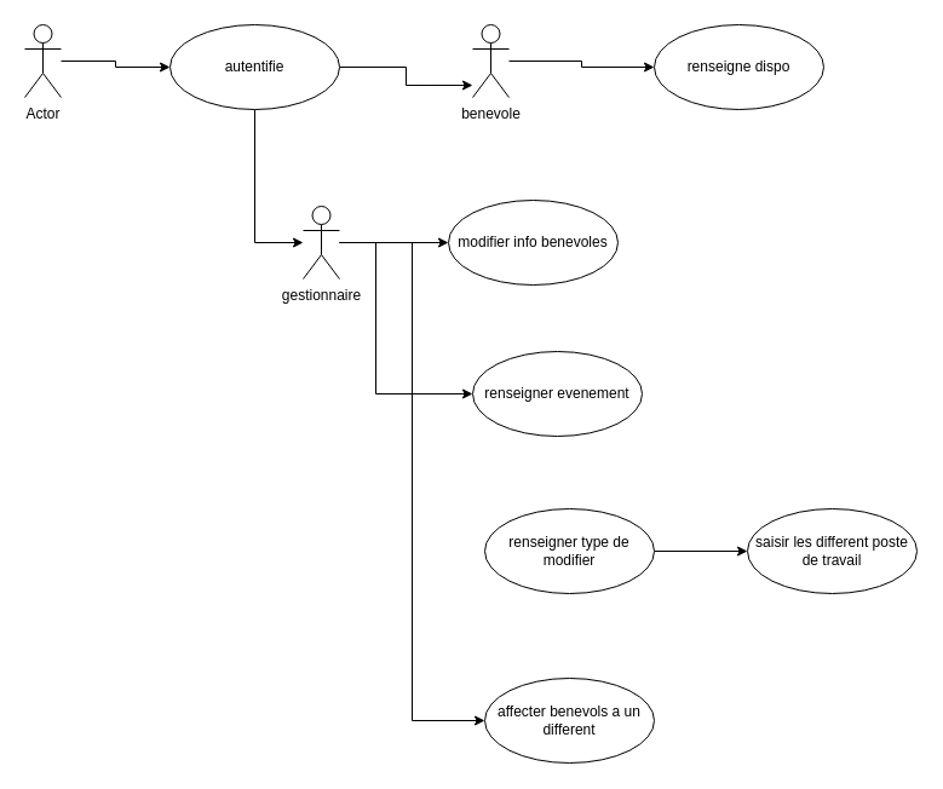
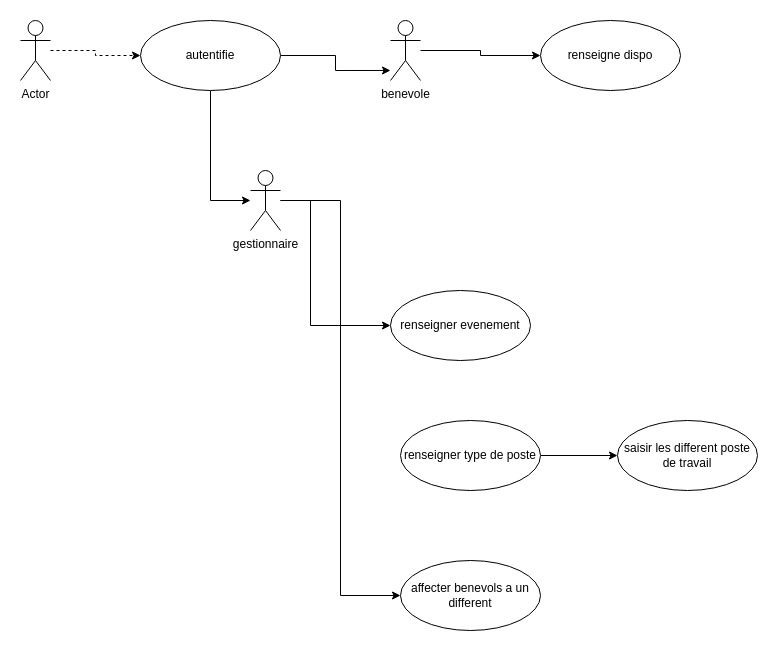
  <mxCell id="0" />
  <mxCell id="1" parent="0" />
- <mxCell id="2" style="edgeStyle=orthogonalEdgeStyle;rounded=0;orthogonalLoop=1;jettySize=auto;html=1;entryX=0;entryY=0.5;entryDx=0;entryDy=0;" parent="1" source="3" target="6" edge="1"><mxGeometry relative="1" as="geometry" /></mxCell>
+ <mxCell id="2" style="edgeStyle=orthogonalEdgeStyle;rounded=0;orthogonalLoop=1;jettySize=auto;html=1;entryX=0;entryY=0.5;entryDx=0;entryDy=0;dashed=1;" parent="1" source="3" target="6" edge="1"><mxGeometry relative="1" as="geometry" /></mxCell>
  <mxCell id="3" value="Actor" style="shape=umlActor;verticalLabelPosition=bottom;verticalAlign=top;html=1;" parent="1" vertex="1"><mxGeometry x="20" y="20" width="30" height="60" as="geometry" /></mxCell>
  <mxCell id="4" style="edgeStyle=orthogonalEdgeStyle;rounded=0;orthogonalLoop=1;jettySize=auto;html=1;entryX=0;entryY=0.833;entryDx=0;entryDy=0;entryPerimeter=0;" parent="1" source="6" target="8" edge="1"><mxGeometry relative="1" as="geometry" /></mxCell>
  <mxCell id="5" style="edgeStyle=orthogonalEdgeStyle;rounded=0;orthogonalLoop=1;jettySize=auto;html=1;" parent="1" source="6" target="14" edge="1"><mxGeometry relative="1" as="geometry"><Array as="points"><mxPoint x="210" y="200" /></Array></mxGeometry></mxCell>
  <mxCell id="6" value="autentifie" style="ellipse;whiteSpace=wrap;html=1;" parent="1" vertex="1"><mxGeometry x="140" y="20" width="140" height="70" as="geometry" /></mxCell>
  <mxCell id="7" style="edgeStyle=orthogonalEdgeStyle;rounded=0;orthogonalLoop=1;jettySize=auto;html=1;entryX=0;entryY=0.5;entryDx=0;entryDy=0;" parent="1" source="8" target="9" edge="1"><mxGeometry relative="1" as="geometry" /></mxCell>
  <mxCell id="8" value="benevole" style="shape=umlActor;verticalLabelPosition=bottom;verticalAlign=top;html=1;" parent="1" vertex="1"><mxGeometry x="390" y="20" width="30" height="60" as="geometry" /></mxCell>
  <mxCell id="9" value="renseigne dispo" style="ellipse;whiteSpace=wrap;html=1;" parent="1" vertex="1"><mxGeometry x="540" y="20" width="140" height="70" as="geometry" /></mxCell>
- <mxCell id="10" value="modifier info benevoles" style="ellipse;whiteSpace=wrap;html=1;" parent="1" vertex="1"><mxGeometry x="370" y="165" width="140" height="70" as="geometry" /></mxCell>
- <mxCell id="11" style="edgeStyle=orthogonalEdgeStyle;rounded=0;orthogonalLoop=1;jettySize=auto;html=1;entryX=0;entryY=0.5;entryDx=0;entryDy=0;" edge="1" parent="1" source="14" target="10"><mxGeometry relative="1" as="geometry" /></mxCell>
  <mxCell id="12" style="edgeStyle=orthogonalEdgeStyle;rounded=0;orthogonalLoop=1;jettySize=auto;html=1;" edge="1" parent="1" source="14" target="15"><mxGeometry relative="1" as="geometry"><Array as="points"><mxPoint x="310" y="200" /><mxPoint x="310" y="325" /></Array></mxGeometry></mxCell>
  <mxCell id="13" style="edgeStyle=orthogonalEdgeStyle;rounded=0;orthogonalLoop=1;jettySize=auto;html=1;entryX=0;entryY=0.5;entryDx=0;entryDy=0;" edge="1" parent="1" source="14" target="19"><mxGeometry relative="1" as="geometry" /></mxCell>
  <mxCell id="14" value="gestionnaire&lt;br&gt;" style="shape=umlActor;verticalLabelPosition=bottom;verticalAlign=top;html=1;outlineConnect=0;" parent="1" vertex="1"><mxGeometry x="250" y="170" width="30" height="60" as="geometry" /></mxCell>
  <mxCell id="15" value="renseigner evenement&lt;br&gt;" style="ellipse;whiteSpace=wrap;html=1;" vertex="1" parent="1"><mxGeometry x="390" y="290" width="140" height="70" as="geometry" /></mxCell>
  <mxCell id="16" style="edgeStyle=orthogonalEdgeStyle;rounded=0;orthogonalLoop=1;jettySize=auto;html=1;entryX=0;entryY=0.5;entryDx=0;entryDy=0;" edge="1" parent="1" source="17" target="18"><mxGeometry relative="1" as="geometry" /></mxCell>
- <mxCell id="17" value="renseigner type de modifier" style="ellipse;whiteSpace=wrap;html=1;" vertex="1" parent="1"><mxGeometry x="400" y="420" width="140" height="70" as="geometry" /></mxCell>
+ <mxCell id="17" value="renseigner type de poste" style="ellipse;whiteSpace=wrap;html=1;" vertex="1" parent="1"><mxGeometry x="400" y="420" width="140" height="70" as="geometry" /></mxCell>
  <mxCell id="18" value="saisir les different poste de travail&lt;br&gt;" style="ellipse;whiteSpace=wrap;html=1;" vertex="1" parent="1"><mxGeometry x="617" y="420" width="140" height="70" as="geometry" /></mxCell>
  <mxCell id="19" value="affecter benevols a un different" style="ellipse;whiteSpace=wrap;html=1;" vertex="1" parent="1"><mxGeometry x="400" y="560" width="140" height="70" as="geometry" /></mxCell>
